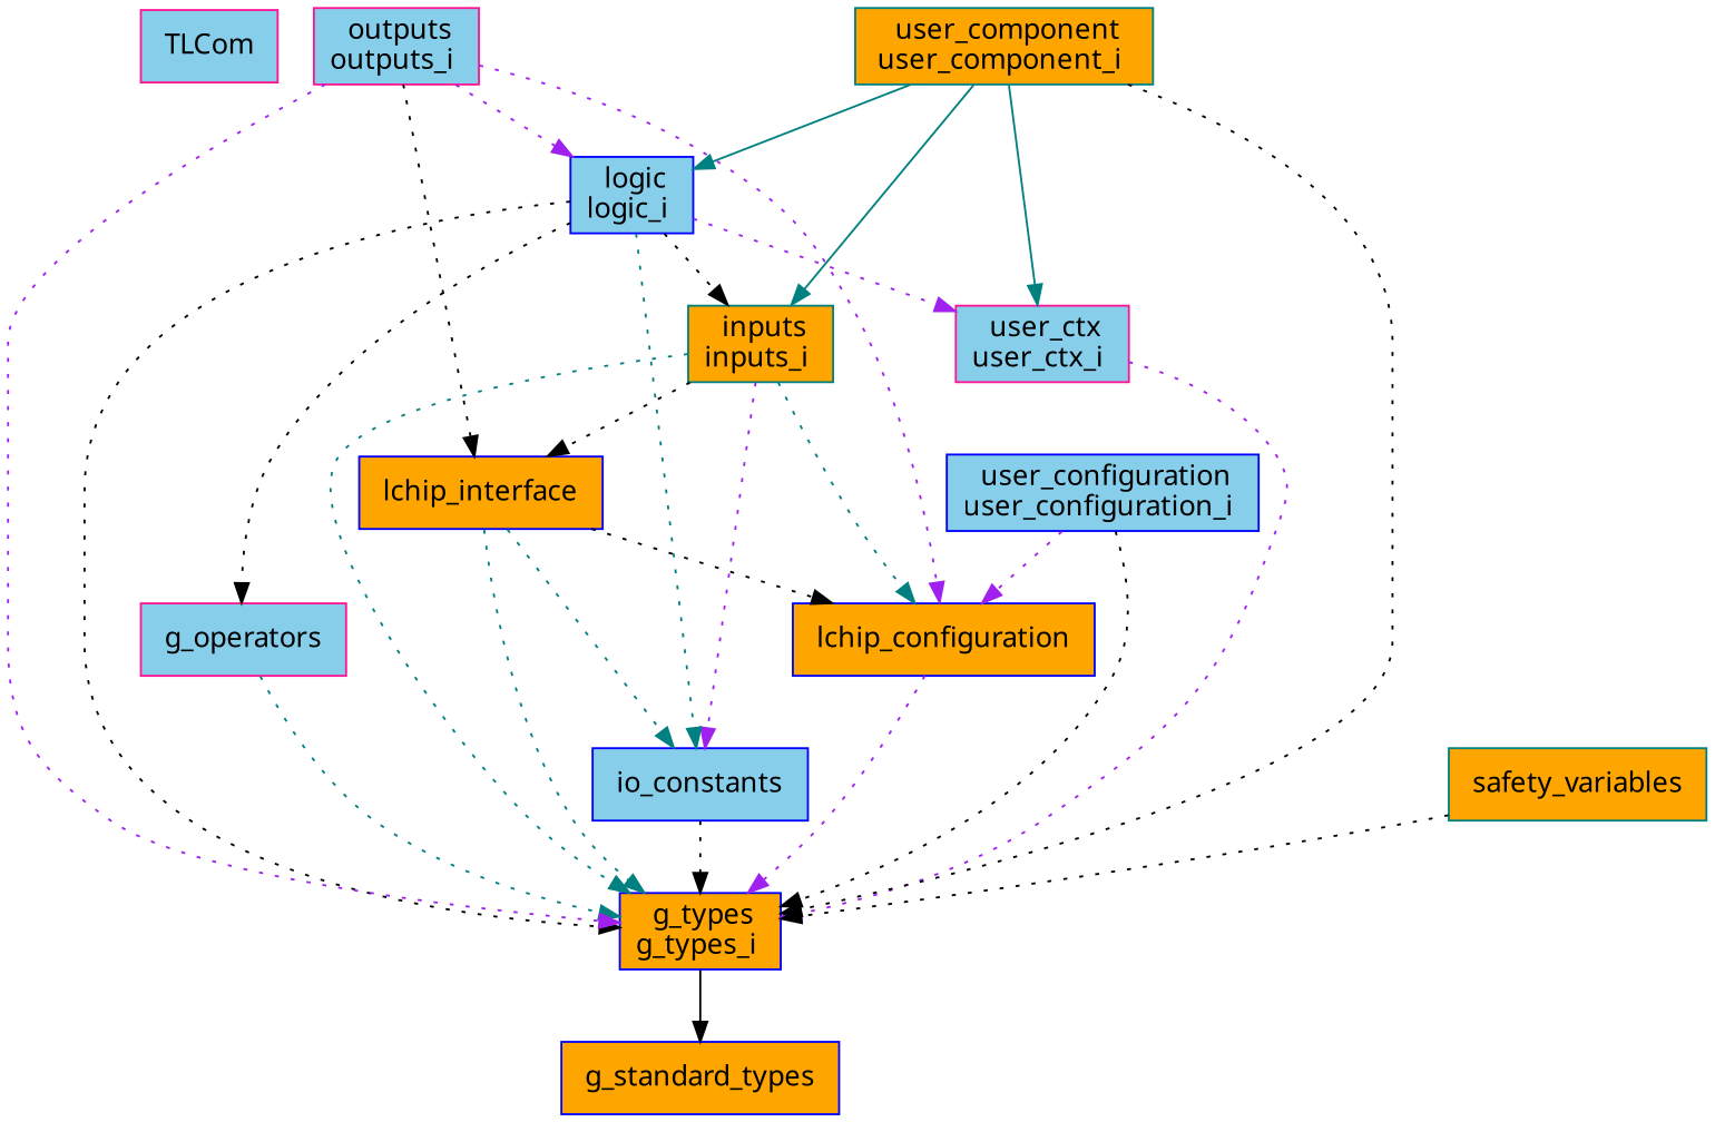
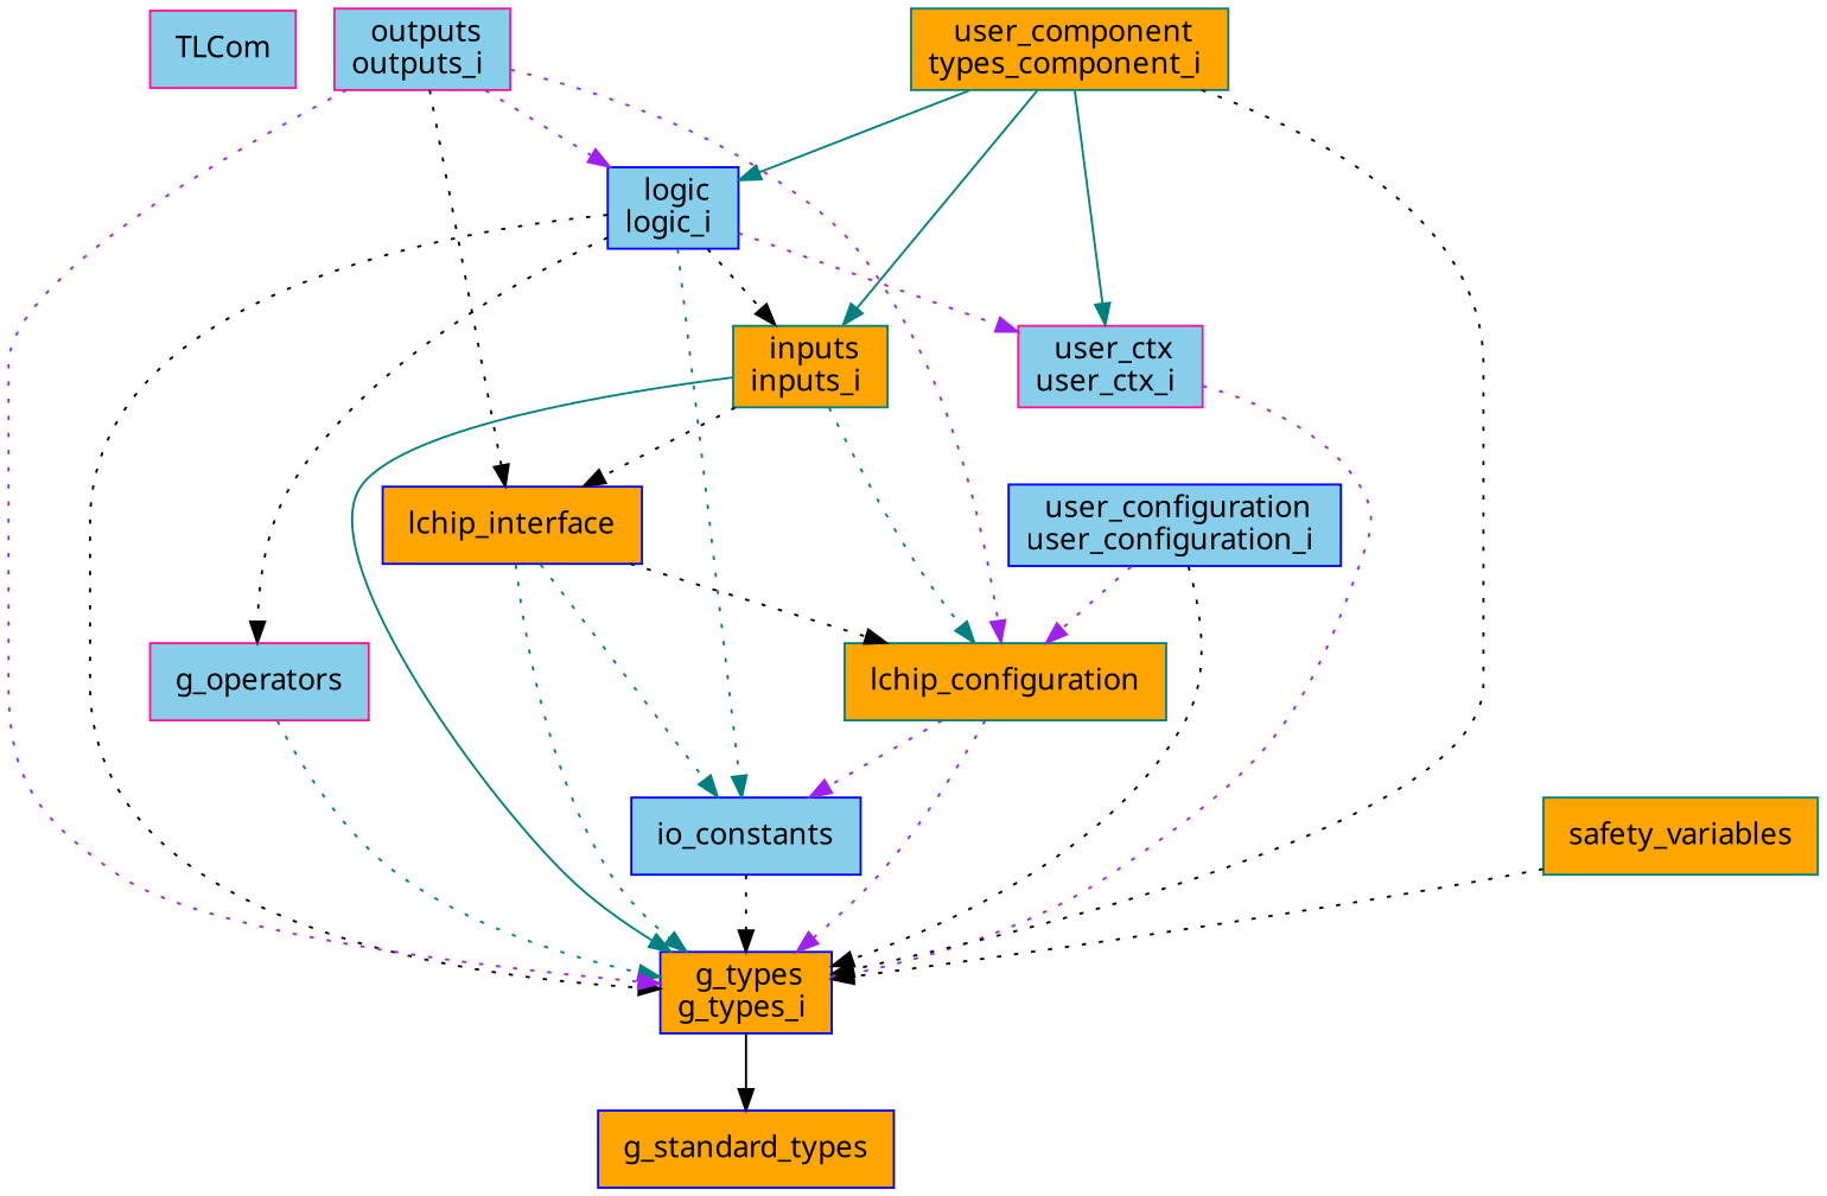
  digraph {
    fontname="Noto Sans"
    node [color=blue fillcolor=skyblue fontname="Noto Sans" shape=box style=filled]
    edge [color=black fontname="Noto Sans" style=dotted]
    n1 [color=deeppink label=" TLCom "]
    n2 [color=deeppink label=" g_operators "]
    n3 [fillcolor=orange label=" g_types\ng_types_i "]
    n4 [fillcolor=orange label=" g_standard_types "]
    n5 [color=teal fillcolor=orange label=" inputs\ninputs_i "]
    n6 [label=" io_constants "]
-   n7 [fillcolor=orange label=" lchip_configuration "]
+   n7 [color=teal fillcolor=orange label=" lchip_configuration "]
    n8 [fillcolor=orange label=" lchip_interface "]
    n9 [label=" logic\nlogic_i "]
    n10 [color=deeppink label=" user_ctx\nuser_ctx_i "]
    n11 [color=deeppink label=" outputs\noutputs_i "]
    n12 [color=teal fillcolor=orange label=" safety_variables "]
-   n13 [color=teal fillcolor=orange label=" user_component\nuser_component_i "]
+   n13 [color=teal fillcolor=orange label=" user_component\ntypes_component_i "]
    n14 [label=" user_configuration\nuser_configuration_i "]
    n2 -> n3 [color=teal]
    n3 -> n4 [style=""]
-   n5 -> n3 [color=teal]
-   n5 -> n6 [color=purple]
+   n5 -> n3 [color=teal style=solid]
+   n7 -> n6 [color=purple]
    n5 -> n7 [color=teal]
    n5 -> n8
    n6 -> n3
    n7 -> n3 [color=purple]
    n8 -> n3 [color=teal]
    n8 -> n6 [color=teal]
    n8 -> n7
    n9 -> n2
    n9 -> n3
    n9 -> n5
    n9 -> n6 [color=teal]
    n9 -> n10 [color=purple]
    n10 -> n3 [color=purple]
    n11 -> n3 [color=purple]
    n11 -> n7 [color=purple]
    n11 -> n8
    n11 -> n9 [color=purple]
    n12 -> n3
    n13 -> n3
    n13 -> n5 [color=teal style=""]
    n13 -> n9 [color=teal style=""]
    n13 -> n10 [color=teal style=""]
    n14 -> n3
    n14 -> n7 [color=purple]
  }
